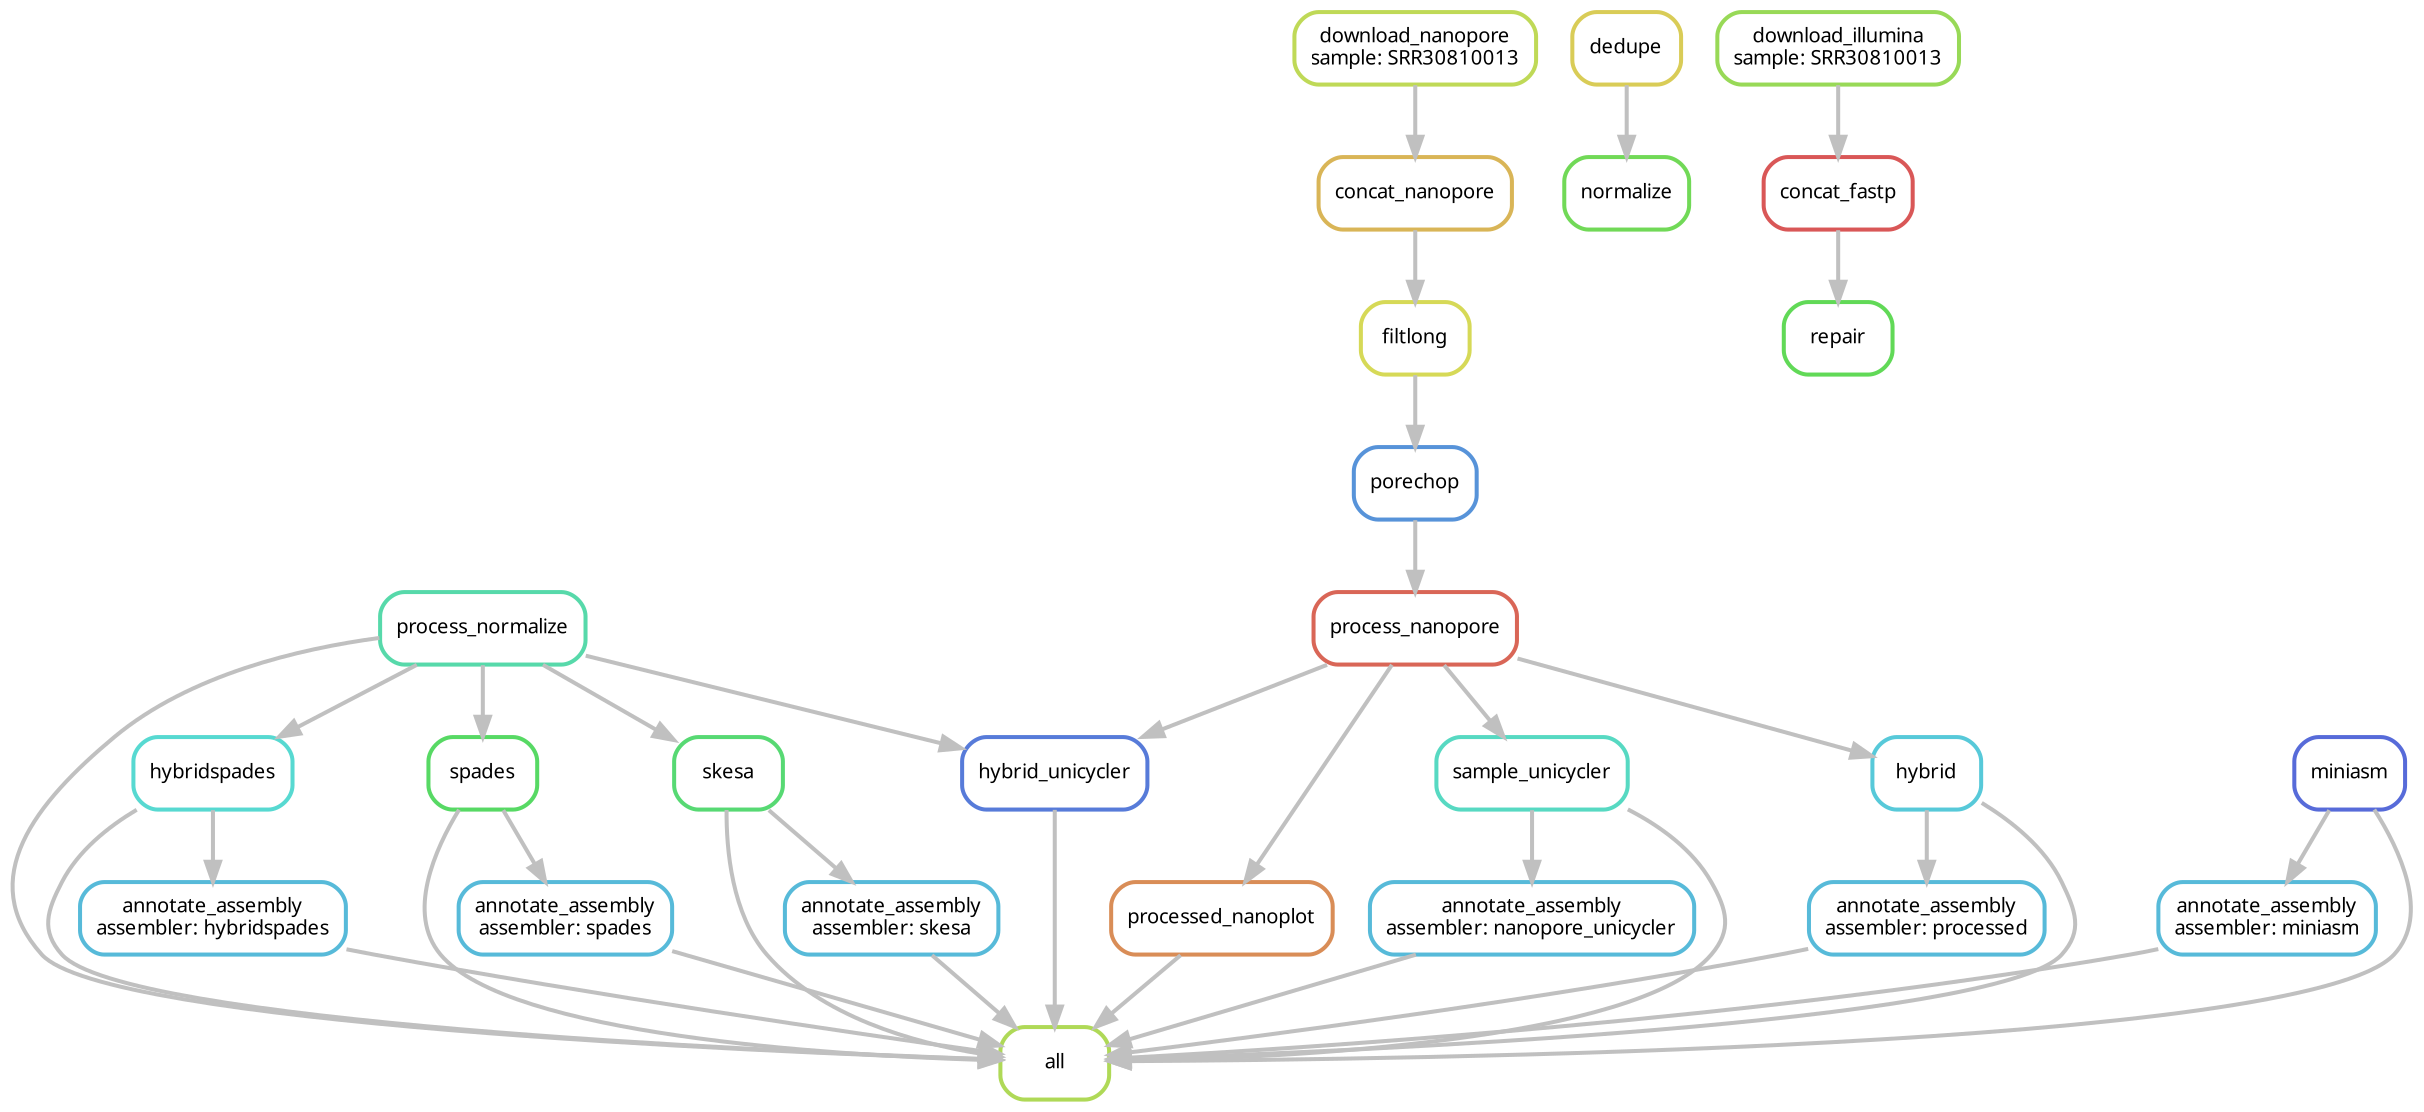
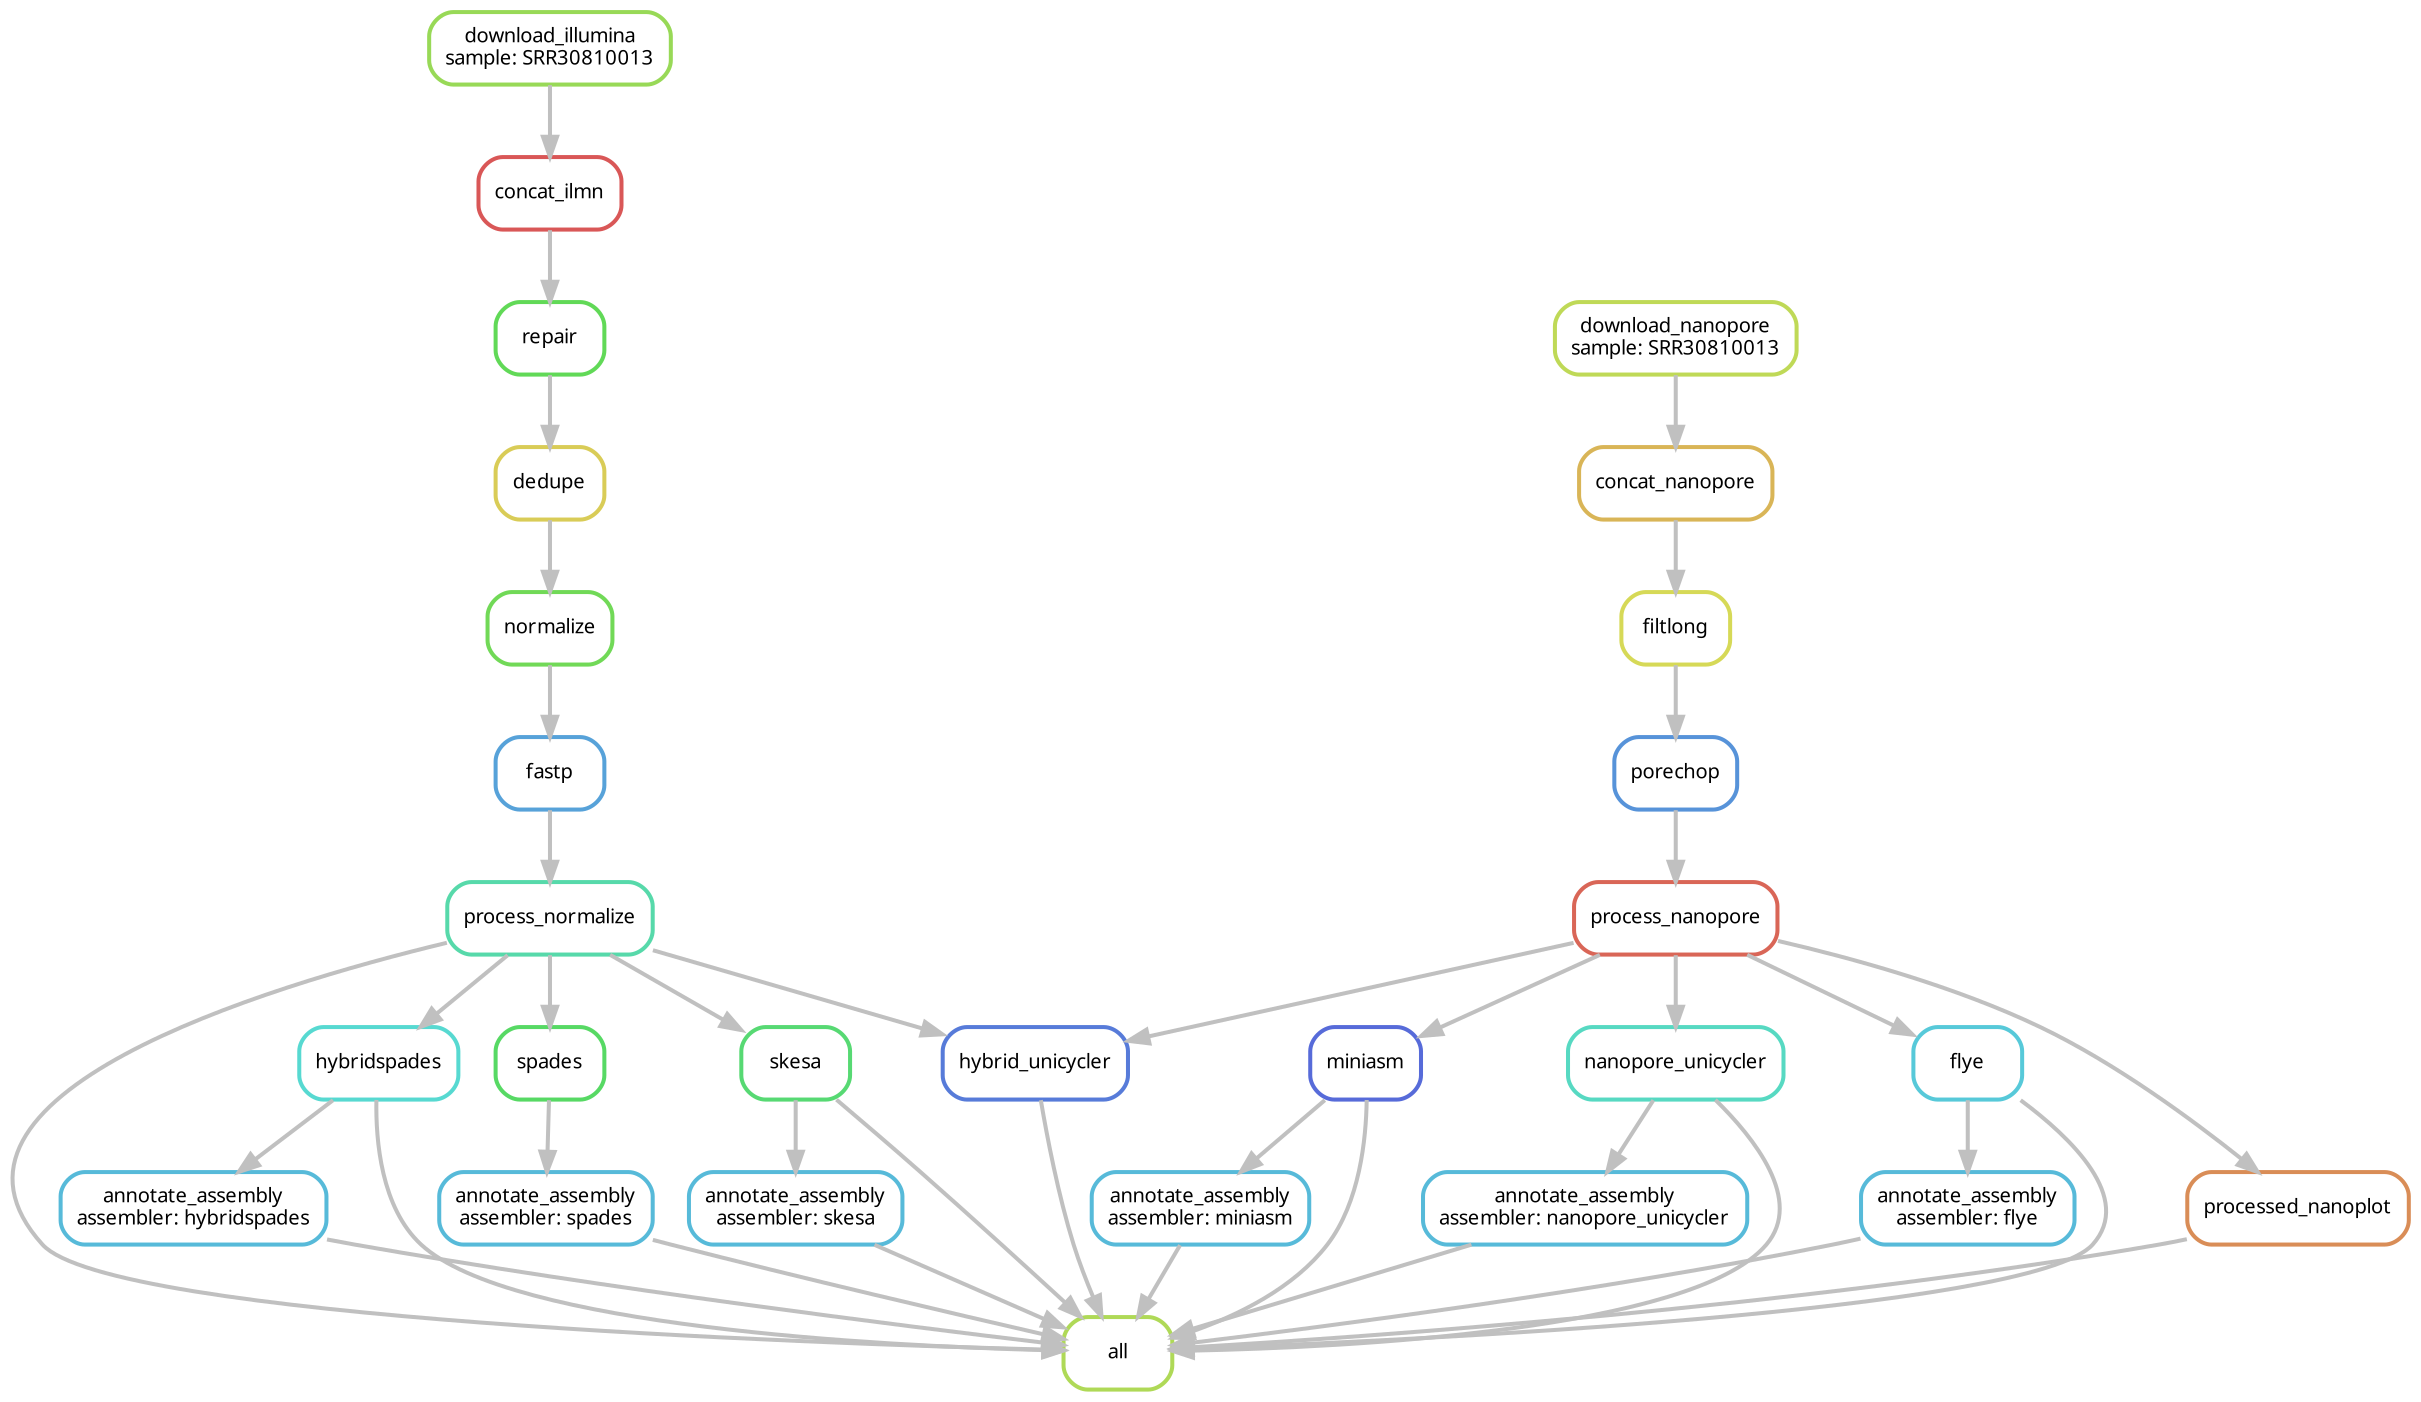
  digraph {
    bgcolor=white
    node [color="0.54 0.6 0.85" fontname=sans fontsize=10 penwidth=2 shape=box style=rounded]
    edge [color=grey penwidth=2]
    n1 [color="0.22 0.6 0.85" label=all]
    n2 [color="0.07 0.6 0.85" label=processed_nanoplot]
    n3 [color="0.02 0.6 0.85" label=process_nanopore]
    n4 [color="0.64 0.6 0.85" label=miniasm]
    n5 [color="0.62 0.6 0.85" label=hybrid_unicycler]
-   n6 [color="0.47 0.6 0.85" label=sample_unicycler]
-   n7 [color="0.52 0.6 0.85" label=hybrid]
+   n6 [color="0.47 0.6 0.85" label=nanopore_unicycler]
+   n7 [color="0.52 0.6 0.85" label=flye]
    n8 [label="annotate_assembly\nassembler: miniasm"]
    n9 [label="annotate_assembly\nassembler: nanopore_unicycler"]
-   n10 [label="annotate_assembly\nassembler: processed"]
+   n10 [label="annotate_assembly\nassembler: flye"]
    n11 [color="0.59 0.6 0.85" label=porechop]
    n12 [color="0.17 0.6 0.85" label=filtlong]
    n13 [color="0.12 0.6 0.85" label=concat_nanopore]
    n14 [color="0.20 0.6 0.85" label="download_nanopore\nsample: SRR30810013"]
    n15 [color="0.49 0.6 0.85" label=hybridspades]
    n16 [label="annotate_assembly\nassembler: hybridspades"]
    n17 [color="0.44 0.6 0.85" label=process_normalize]
    n18 [color="0.35 0.6 0.85" label=spades]
    n19 [color="0.37 0.6 0.85" label=skesa]
    n20 [label="annotate_assembly\nassembler: spades"]
    n21 [label="annotate_assembly\nassembler: skesa"]
+   n22 [color="0.57 0.6 0.85" label=fastp]
    n23 [color="0.30 0.6 0.85" label=normalize]
    n24 [color="0.15 0.6 0.85" label=dedupe]
    n25 [color="0.32 0.6 0.85" label=repair]
-   n26 [color="0.00 0.6 0.85" label=concat_fastp]
+   n26 [color="0.00 0.6 0.85" label=concat_ilmn]
    n27 [color="0.25 0.6 0.85" label="download_illumina\nsample: SRR30810013"]
    n2 -> n1
    n3 -> n2
+   n3 -> n4
    n3 -> n5
    n3 -> n6
    n3 -> n7
    n4 -> n1
    n4 -> n8
    n5 -> n1
    n6 -> n1
    n6 -> n9
    n7 -> n1
    n7 -> n10
    n8 -> n1
    n9 -> n1
    n10 -> n1
    n11 -> n3
    n12 -> n11
    n13 -> n12
    n14 -> n13
    n15 -> n1
    n15 -> n16
    n16 -> n1
    n17 -> n1
    n17 -> n5
    n17 -> n15
    n17 -> n18
    n17 -> n19
-   n18 -> n1
    n18 -> n20
    n19 -> n1
    n19 -> n21
    n20 -> n1
    n21 -> n1
+   n22 -> n17
+   n23 -> n22
    n24 -> n23
+   n25 -> n24
    n26 -> n25
    n27 -> n26
  }
